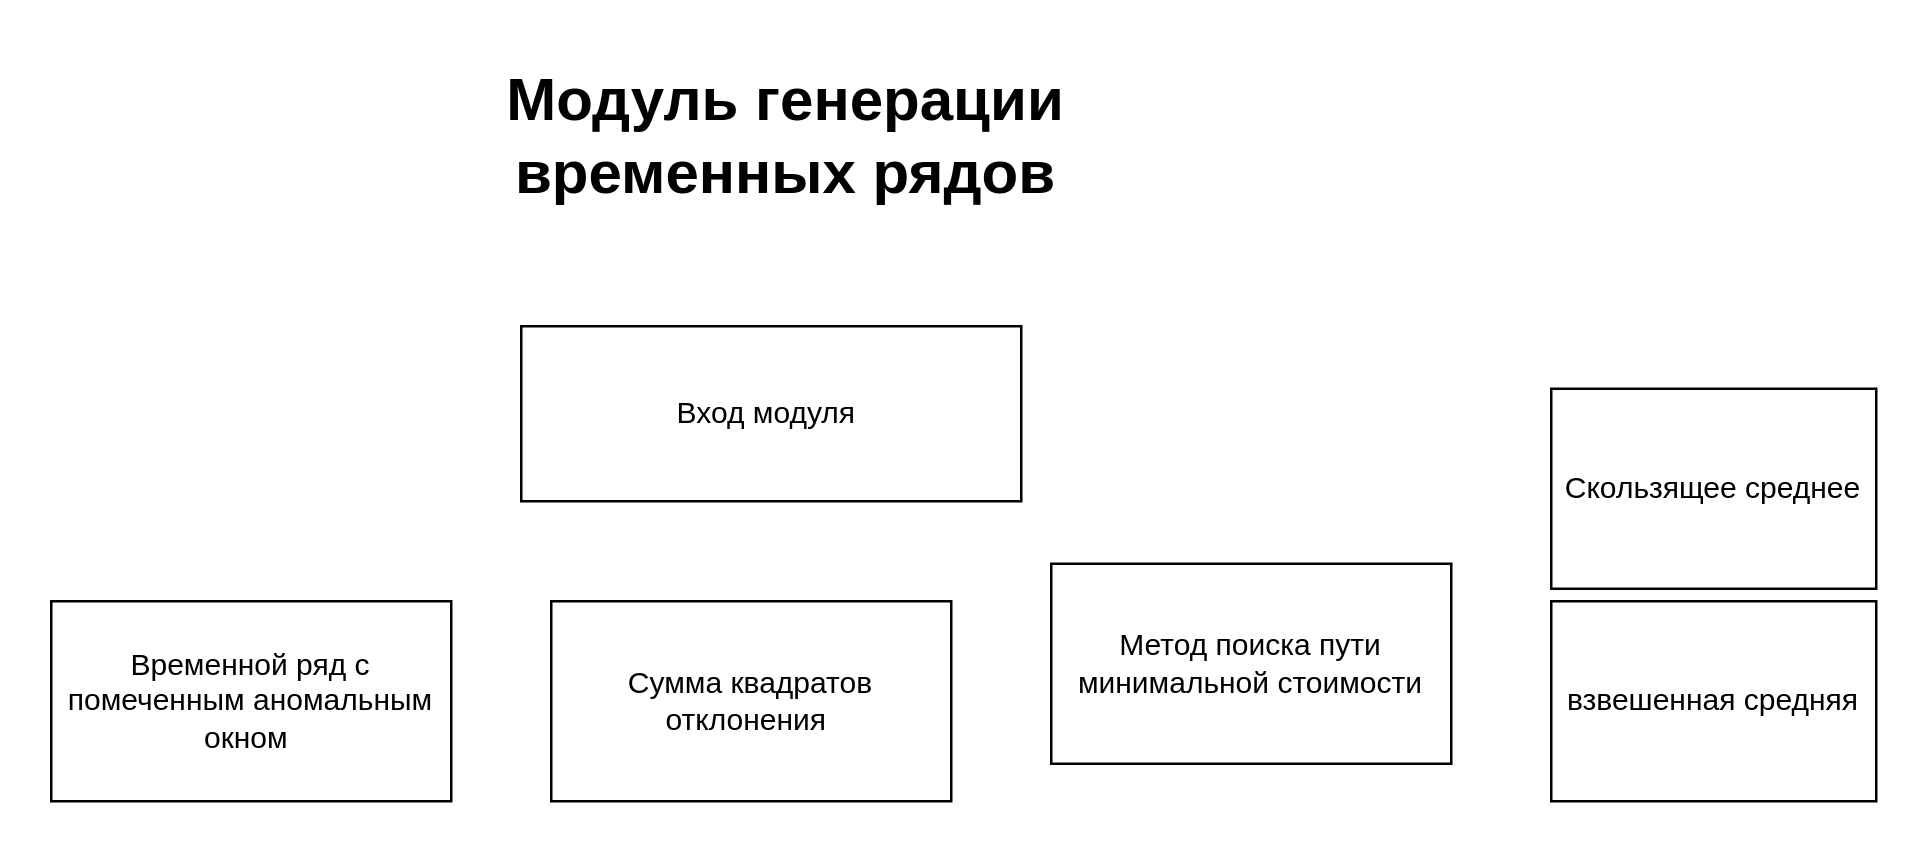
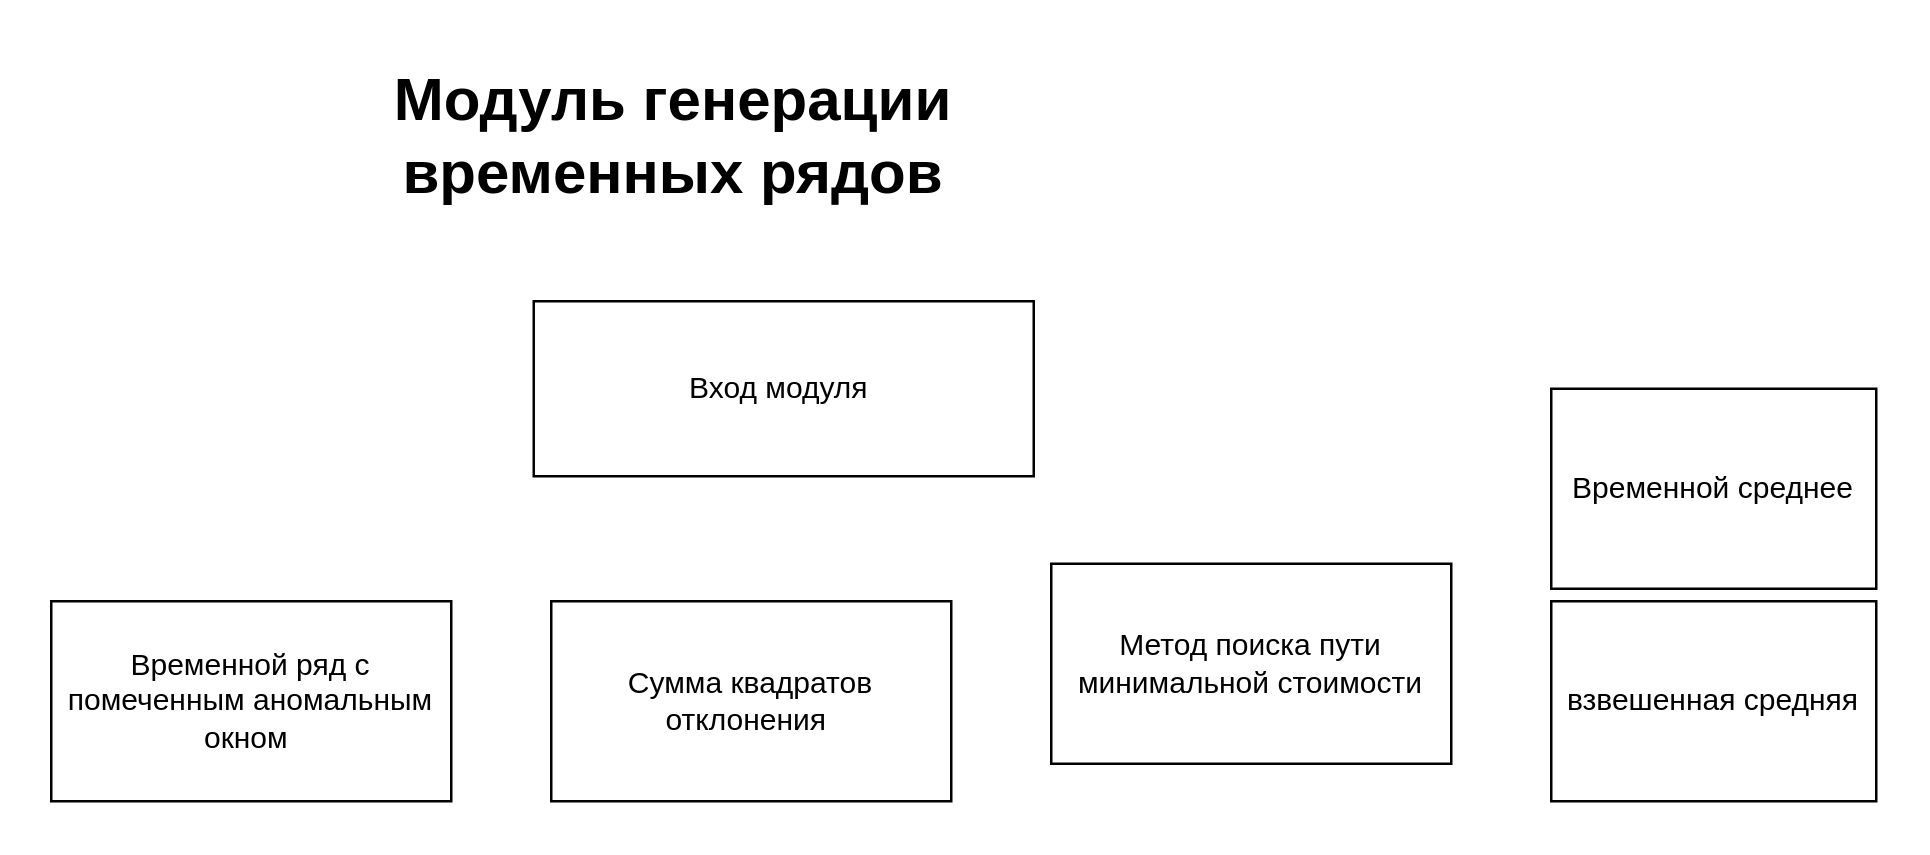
  <mxCell id="0" />
  <mxCell id="1" parent="0" />
- <mxCell id="2" value="Вход модуля&amp;nbsp;" style="rounded=0;whiteSpace=wrap;html=1;" vertex="1" parent="1"><mxGeometry x="208" y="130" width="200" height="70" as="geometry" /></mxCell>
- <mxCell id="3" value="&lt;h1 style=&quot;text-align: center&quot;&gt;Модуль генерации временных рядов&lt;/h1&gt;" style="text;html=1;strokeColor=none;fillColor=none;spacing=5;spacingTop=-20;whiteSpace=wrap;overflow=hidden;rounded=0;" vertex="1" parent="1"><mxGeometry x="183" y="20" width="260" height="70" as="geometry" /></mxCell>
+ <mxCell id="2" value="Вход модуля&amp;nbsp;" style="rounded=0;whiteSpace=wrap;html=1;" vertex="1" parent="1"><mxGeometry x="213" y="120" width="200" height="70" as="geometry" /></mxCell>
+ <mxCell id="3" value="&lt;h1 style=&quot;text-align: center&quot;&gt;Модуль генерации временных рядов&lt;/h1&gt;" style="text;html=1;strokeColor=none;fillColor=none;spacing=5;spacingTop=-20;whiteSpace=wrap;overflow=hidden;rounded=0;" vertex="1" parent="1"><mxGeometry x="138" y="20" width="260" height="70" as="geometry" /></mxCell>
  <mxCell id="4" value="Временной ряд с помеченным аномальным окном&amp;nbsp;" style="rounded=0;whiteSpace=wrap;html=1;" vertex="1" parent="1"><mxGeometry x="20" y="240" width="160" height="80" as="geometry" /></mxCell>
  <mxCell id="5" value="Сумма квадратов отклонения&amp;nbsp;&lt;br&gt;" style="rounded=0;whiteSpace=wrap;html=1;" vertex="1" parent="1"><mxGeometry x="220" y="240" width="160" height="80" as="geometry" /></mxCell>
  <mxCell id="6" value="&lt;span&gt;Метод поиска пути минимальной стоимости&lt;/span&gt;" style="rounded=0;whiteSpace=wrap;html=1;" vertex="1" parent="1"><mxGeometry x="420" y="225" width="160" height="80" as="geometry" /></mxCell>
  <mxCell id="7" value="&lt;span&gt;взвешенная средняя&lt;/span&gt;" style="rounded=0;whiteSpace=wrap;html=1;" vertex="1" parent="1"><mxGeometry x="620" y="240" width="130" height="80" as="geometry" /></mxCell>
- <mxCell id="8" value="&lt;span&gt;Скользящее среднее&lt;/span&gt;" style="rounded=0;whiteSpace=wrap;html=1;" vertex="1" parent="1"><mxGeometry x="620" y="155" width="130" height="80" as="geometry" /></mxCell>
+ <mxCell id="8" value="&lt;span&gt;Временной среднее&lt;/span&gt;" style="rounded=0;whiteSpace=wrap;html=1;" vertex="1" parent="1"><mxGeometry x="620" y="155" width="130" height="80" as="geometry" /></mxCell>
